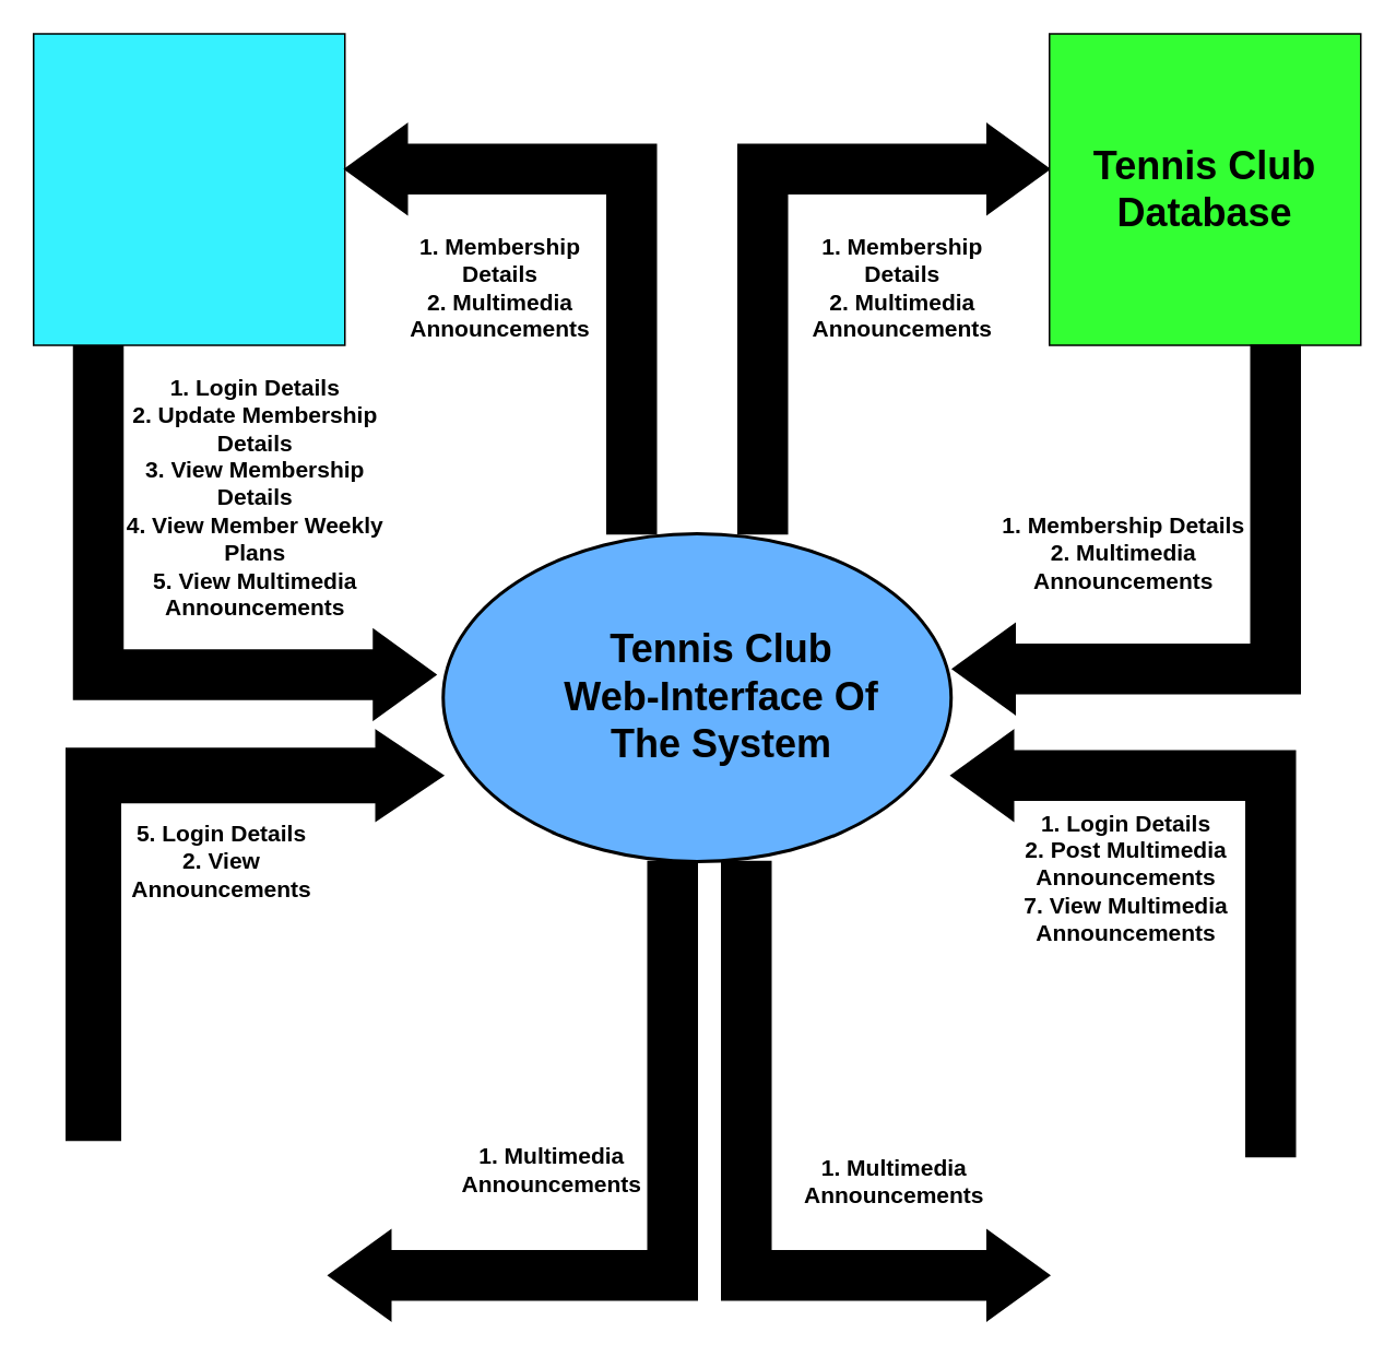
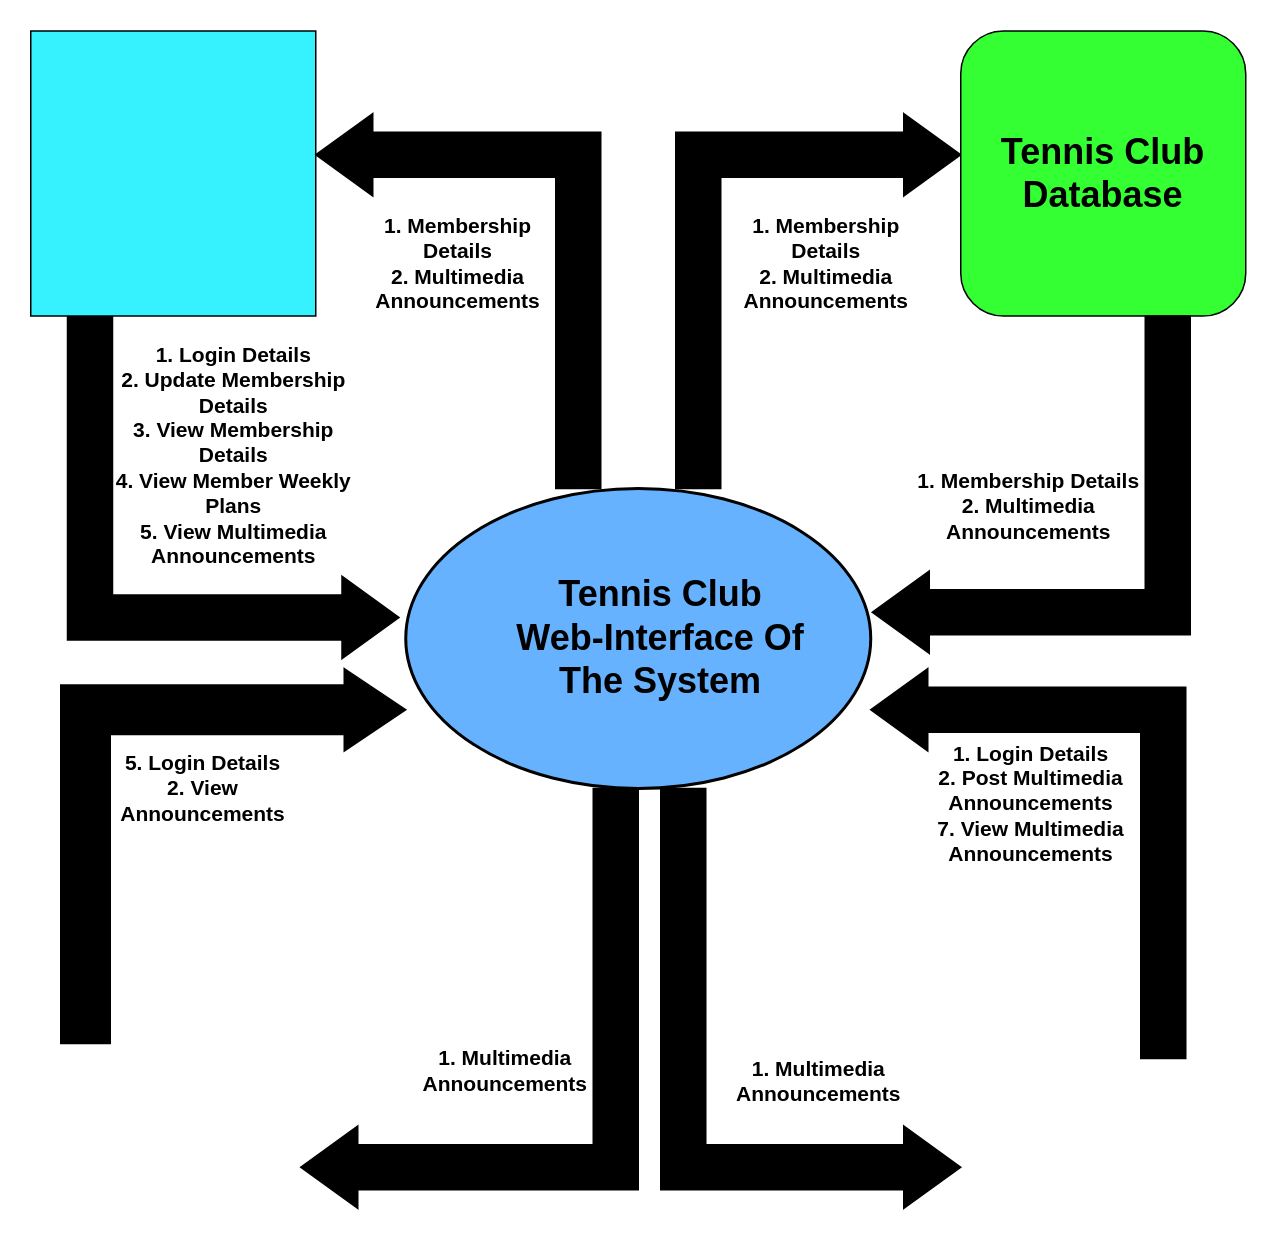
  <mxCell id="0" />
  <mxCell id="1" parent="0" />
  <mxCell id="2" value="" style="verticalLabelPosition=bottom;verticalAlign=top;html=1;strokeWidth=2;shape=mxgraph.flowchart.on-page_reference;fillColor=#66B2FF;" parent="1" vertex="1"><mxGeometry x="270" y="325" width="310" height="200" as="geometry" /></mxCell>
  <mxCell id="3" value="" style="html=1;shadow=0;dashed=0;align=center;verticalAlign=middle;shape=mxgraph.arrows2.bendArrow;dy=15;dx=38;notch=0;arrowHead=55;rounded=0;direction=south;rotation=-90;flipH=1;fillColor=#000000;" parent="1" vertex="1"><mxGeometry x="34.5" y="207.5" width="241" height="221" as="geometry" /></mxCell>
  <mxCell id="4" value="" style="whiteSpace=wrap;html=1;aspect=fixed;fillColor=#36F2FF;" parent="1" vertex="1"><mxGeometry x="20" y="20" width="190" height="190" as="geometry" /></mxCell>
  <mxCell id="5" value="" style="html=1;shadow=0;dashed=0;align=center;verticalAlign=middle;shape=mxgraph.arrows2.bendArrow;dy=15;dx=38;notch=0;arrowHead=55;rounded=0;flipV=0;flipH=1;fillColor=#000000;" parent="1" vertex="1"><mxGeometry x="210" y="75" width="190" height="250" as="geometry" /></mxCell>
  <mxCell id="6" value="" style="html=1;shadow=0;dashed=0;align=center;verticalAlign=middle;shape=mxgraph.arrows2.bendArrow;dy=15;dx=38;notch=0;arrowHead=55;rounded=0;fillColor=#000000;" parent="1" vertex="1"><mxGeometry x="450" y="75" width="190" height="250" as="geometry" /></mxCell>
- <mxCell id="7" value="&lt;h1&gt;Tennis Club Database&lt;/h1&gt;" style="whiteSpace=wrap;html=1;aspect=fixed;fillColor=#33FF33;" parent="1" vertex="1"><mxGeometry x="640" y="20" width="190" height="190" as="geometry" /></mxCell>
+ <mxCell id="7" value="&lt;h1&gt;Tennis Club Database&lt;/h1&gt;" style="whiteSpace=wrap;html=1;aspect=fixed;fillColor=#33FF33;rounded=1;" parent="1" vertex="1"><mxGeometry x="640" y="20" width="190" height="190" as="geometry" /></mxCell>
  <mxCell id="8" value="" style="html=1;shadow=0;dashed=0;align=center;verticalAlign=middle;shape=mxgraph.arrows2.bendArrow;dy=15;dx=38;notch=0;arrowHead=55;rounded=0;flipV=0;rotation=180;flipH=0;fillColor=#000000;" parent="1" vertex="1"><mxGeometry x="581" y="210" width="212" height="225" as="geometry" /></mxCell>
  <mxCell id="9" value="" style="html=1;shadow=0;dashed=0;align=center;verticalAlign=middle;shape=mxgraph.arrows2.bendArrow;dy=16.5;dx=41;notch=0;arrowHead=55;rounded=0;fillColor=#000000;" parent="1" vertex="1"><mxGeometry x="40" y="445" width="230" height="250" as="geometry" /></mxCell>
  <mxCell id="10" value="" style="html=1;shadow=0;dashed=0;align=center;verticalAlign=middle;shape=mxgraph.arrows2.bendArrow;dy=15;dx=38;notch=0;arrowHead=55;rounded=0;flipH=1;flipV=1;fillColor=#000000;" parent="1" vertex="1"><mxGeometry x="200" y="525" width="225" height="280" as="geometry" /></mxCell>
  <mxCell id="11" value="" style="html=1;shadow=0;dashed=0;align=center;verticalAlign=middle;shape=mxgraph.arrows2.bendArrow;dy=15;dx=38;notch=0;arrowHead=55;rounded=0;flipH=0;flipV=1;fillColor=#000000;" parent="1" vertex="1"><mxGeometry x="440" y="525" width="200" height="280" as="geometry" /></mxCell>
  <mxCell id="12" value="" style="html=1;shadow=0;dashed=0;align=center;verticalAlign=middle;shape=mxgraph.arrows2.bendArrow;dy=15;dx=38;notch=0;arrowHead=55;rounded=0;flipH=1;fillColor=#000000;" parent="1" vertex="1"><mxGeometry x="580" y="445" width="210" height="260" as="geometry" /></mxCell>
  <mxCell id="13" value="1. Membership Details&lt;br&gt;2.&amp;nbsp;&lt;b&gt;Multimedia Announcements&lt;/b&gt;" style="text;html=1;strokeColor=none;fillColor=none;align=center;verticalAlign=middle;whiteSpace=wrap;rounded=0;fontSize=14;fontStyle=1" parent="1" vertex="1"><mxGeometry x="247" y="165" width="116" height="20" as="geometry" /></mxCell>
  <mxCell id="14" value="&lt;h1&gt;Tennis Club Web-Interface Of The System&lt;/h1&gt;" style="text;html=1;strokeColor=none;fillColor=none;align=center;verticalAlign=middle;whiteSpace=wrap;rounded=0;" parent="1" vertex="1"><mxGeometry x="340" y="405" width="200" height="40" as="geometry" /></mxCell>
  <mxCell id="15" value="&lt;b&gt;1. Login Details&lt;br&gt;2. Update Membership Details&lt;br&gt;3. View Membership Details&lt;br&gt;4. View Member Weekly Plans&lt;br&gt;5.&amp;nbsp;&lt;/b&gt;&lt;b&gt;View Multimedia Announcements&lt;/b&gt;&lt;b&gt;&lt;br&gt;&lt;/b&gt;" style="text;html=1;strokeColor=none;fillColor=none;align=center;verticalAlign=middle;whiteSpace=wrap;rounded=0;fontSize=14;" parent="1" vertex="1"><mxGeometry x="72.5" y="275" width="165" height="56" as="geometry" /></mxCell>
  <mxCell id="16" value="1. Membership Details&lt;br&gt;2.&amp;nbsp;&lt;b&gt;Multimedia Announcements&lt;/b&gt;" style="text;html=1;strokeColor=none;fillColor=none;align=center;verticalAlign=middle;whiteSpace=wrap;rounded=0;fontSize=14;fontStyle=1" parent="1" vertex="1"><mxGeometry x="477.5" y="125" width="145" height="100" as="geometry" /></mxCell>
  <mxCell id="17" value="5. Login Details&lt;br&gt;2. View Announcements" style="text;html=1;strokeColor=none;fillColor=none;align=center;verticalAlign=middle;whiteSpace=wrap;rounded=0;fontSize=14;fontStyle=1" parent="1" vertex="1"><mxGeometry x="60" y="495" width="150" height="60" as="geometry" /></mxCell>
  <mxCell id="18" value="1.&amp;nbsp;&lt;b&gt;Multimedia Announcements&lt;/b&gt;" style="text;html=1;strokeColor=none;fillColor=none;align=center;verticalAlign=middle;whiteSpace=wrap;rounded=0;fontSize=14;fontStyle=1" parent="1" vertex="1"><mxGeometry x="290" y="655" width="93" height="115" as="geometry" /></mxCell>
  <mxCell id="19" value="1.&amp;nbsp;&lt;b&gt;Multimedia Announcements&lt;/b&gt;" style="text;html=1;strokeColor=none;fillColor=none;align=center;verticalAlign=middle;whiteSpace=wrap;rounded=0;fontSize=14;fontStyle=1" parent="1" vertex="1"><mxGeometry x="467.5" y="670" width="155" height="100" as="geometry" /></mxCell>
  <mxCell id="20" value="1. Login Details&lt;br&gt;2. Post&amp;nbsp;&lt;b&gt;Multimedia Announcements&lt;/b&gt;&lt;br&gt;7. View Multimedia Announcements" style="text;html=1;strokeColor=none;fillColor=none;align=center;verticalAlign=middle;whiteSpace=wrap;rounded=0;fontSize=14;fontStyle=1" parent="1" vertex="1"><mxGeometry x="617" y="515" width="140" height="40" as="geometry" /></mxCell>
  <mxCell id="21" value="1. Membership Details&lt;br&gt;2.&amp;nbsp;&lt;b&gt;Multimedia Announcements&lt;/b&gt;" style="text;html=1;strokeColor=none;fillColor=none;align=center;verticalAlign=middle;whiteSpace=wrap;rounded=0;fontSize=14;fontStyle=1" parent="1" vertex="1"><mxGeometry x="604.5" y="275" width="161" height="123" as="geometry" /></mxCell>
